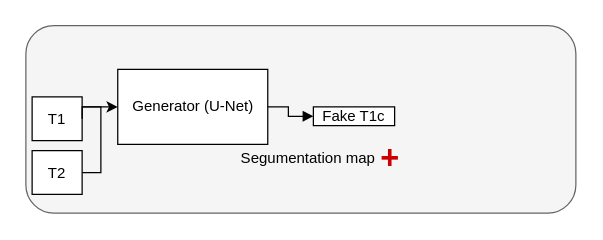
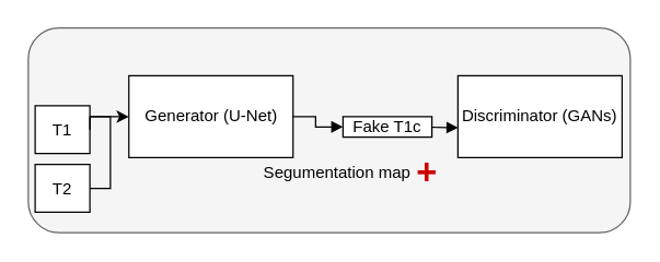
  <mxCell id="0" />
  <mxCell id="1" parent="0" />
  <mxCell id="2" value="" style="rounded=1;whiteSpace=wrap;html=1;fillColor=#f5f5f5;fontColor=#333333;strokeColor=#666666;" parent="1" vertex="1"><mxGeometry x="20" y="20" width="440" height="150" as="geometry" /></mxCell>
  <mxCell id="3" value="Generator (U-Net)" style="rounded=0;whiteSpace=wrap;html=1;" parent="1" vertex="1"><mxGeometry x="93.5" y="55" width="120" height="60" as="geometry" /></mxCell>
+ <mxCell id="4" value="Discriminator (GANs)" style="rounded=0;whiteSpace=wrap;html=1;" parent="1" vertex="1"><mxGeometry x="334" y="55" width="120" height="60" as="geometry" /></mxCell>
  <mxCell id="5" style="edgeStyle=orthogonalEdgeStyle;rounded=0;orthogonalLoop=1;jettySize=auto;html=1;exitX=1;exitY=0.5;exitDx=0;exitDy=0;" parent="1" source="6" target="3" edge="1"><mxGeometry relative="1" as="geometry"><Array as="points"><mxPoint x="65" y="85" /></Array></mxGeometry></mxCell>
  <mxCell id="6" value="T1" style="rounded=0;whiteSpace=wrap;html=1;" parent="1" vertex="1"><mxGeometry x="25" y="77" width="40" height="35" as="geometry" /></mxCell>
+ <mxCell id="7" style="edgeStyle=orthogonalEdgeStyle;rounded=0;orthogonalLoop=1;jettySize=auto;html=1;exitX=1;exitY=0.5;exitDx=0;exitDy=0;entryX=0.002;entryY=0.636;entryDx=0;entryDy=0;entryPerimeter=0;endArrow=block;endFill=1;" parent="1" source="9" target="4" edge="1"><mxGeometry relative="1" as="geometry"><Array as="points"><mxPoint x="304" y="93" /></Array></mxGeometry></mxCell>
  <mxCell id="8" style="edgeStyle=orthogonalEdgeStyle;rounded=0;orthogonalLoop=1;jettySize=auto;html=1;exitX=0;exitY=0.5;exitDx=0;exitDy=0;entryX=1;entryY=0.5;entryDx=0;entryDy=0;endArrow=none;endFill=0;startArrow=block;startFill=1;" parent="1" source="9" target="3" edge="1"><mxGeometry relative="1" as="geometry"><Array as="points"><mxPoint x="230" y="93" /><mxPoint x="230" y="85" /></Array></mxGeometry></mxCell>
  <mxCell id="9" value="Fake T1c" style="rounded=0;whiteSpace=wrap;html=1;" parent="1" vertex="1"><mxGeometry x="250" y="85" width="65" height="15" as="geometry" /></mxCell>
  <mxCell id="10" style="edgeStyle=orthogonalEdgeStyle;rounded=0;orthogonalLoop=1;jettySize=auto;html=1;exitX=1;exitY=0.5;exitDx=0;exitDy=0;endArrow=none;endFill=0;entryX=1;entryY=0.5;entryDx=0;entryDy=0;" parent="1" source="11" target="6" edge="1"><mxGeometry relative="1" as="geometry"><mxPoint x="70" y="90" as="targetPoint" /><Array as="points"><mxPoint x="80" y="138" /><mxPoint x="80" y="85" /></Array></mxGeometry></mxCell>
  <mxCell id="11" value="T2" style="rounded=0;whiteSpace=wrap;html=1;" parent="1" vertex="1"><mxGeometry x="25" y="120" width="40" height="35" as="geometry" /></mxCell>
  <mxCell id="12" value="&lt;font style=&quot;font-size: 12px;&quot;&gt;&lt;span style=&quot;&quot;&gt;Segumentation&amp;nbsp;&lt;/span&gt;&lt;span style=&quot;&quot;&gt;map&lt;/span&gt;&lt;/font&gt;" style="text;html=1;strokeColor=none;fillColor=none;align=center;verticalAlign=middle;whiteSpace=wrap;rounded=0;" vertex="1" parent="1"><mxGeometry x="186.38" y="107.5" width="120" height="36" as="geometry" /></mxCell>
  <mxCell id="13" value="&lt;b style=&quot;font-family: Helvetica; font-size: 12px; font-style: normal; font-variant-ligatures: normal; font-variant-caps: normal; letter-spacing: normal; orphans: 2; text-align: center; text-indent: 0px; text-transform: none; widows: 2; word-spacing: 0px; -webkit-text-stroke-width: 0px; text-decoration-thickness: initial; text-decoration-style: initial; text-decoration-color: initial;&quot;&gt;&lt;font color=&quot;#cc0000&quot; style=&quot;font-size: 26px;&quot;&gt;+&lt;/font&gt;&lt;/b&gt;" style="text;whiteSpace=wrap;html=1;fontSize=12;fillColor=none;" vertex="1" parent="1"><mxGeometry x="302.38" y="103.5" width="20" height="40" as="geometry" /></mxCell>
